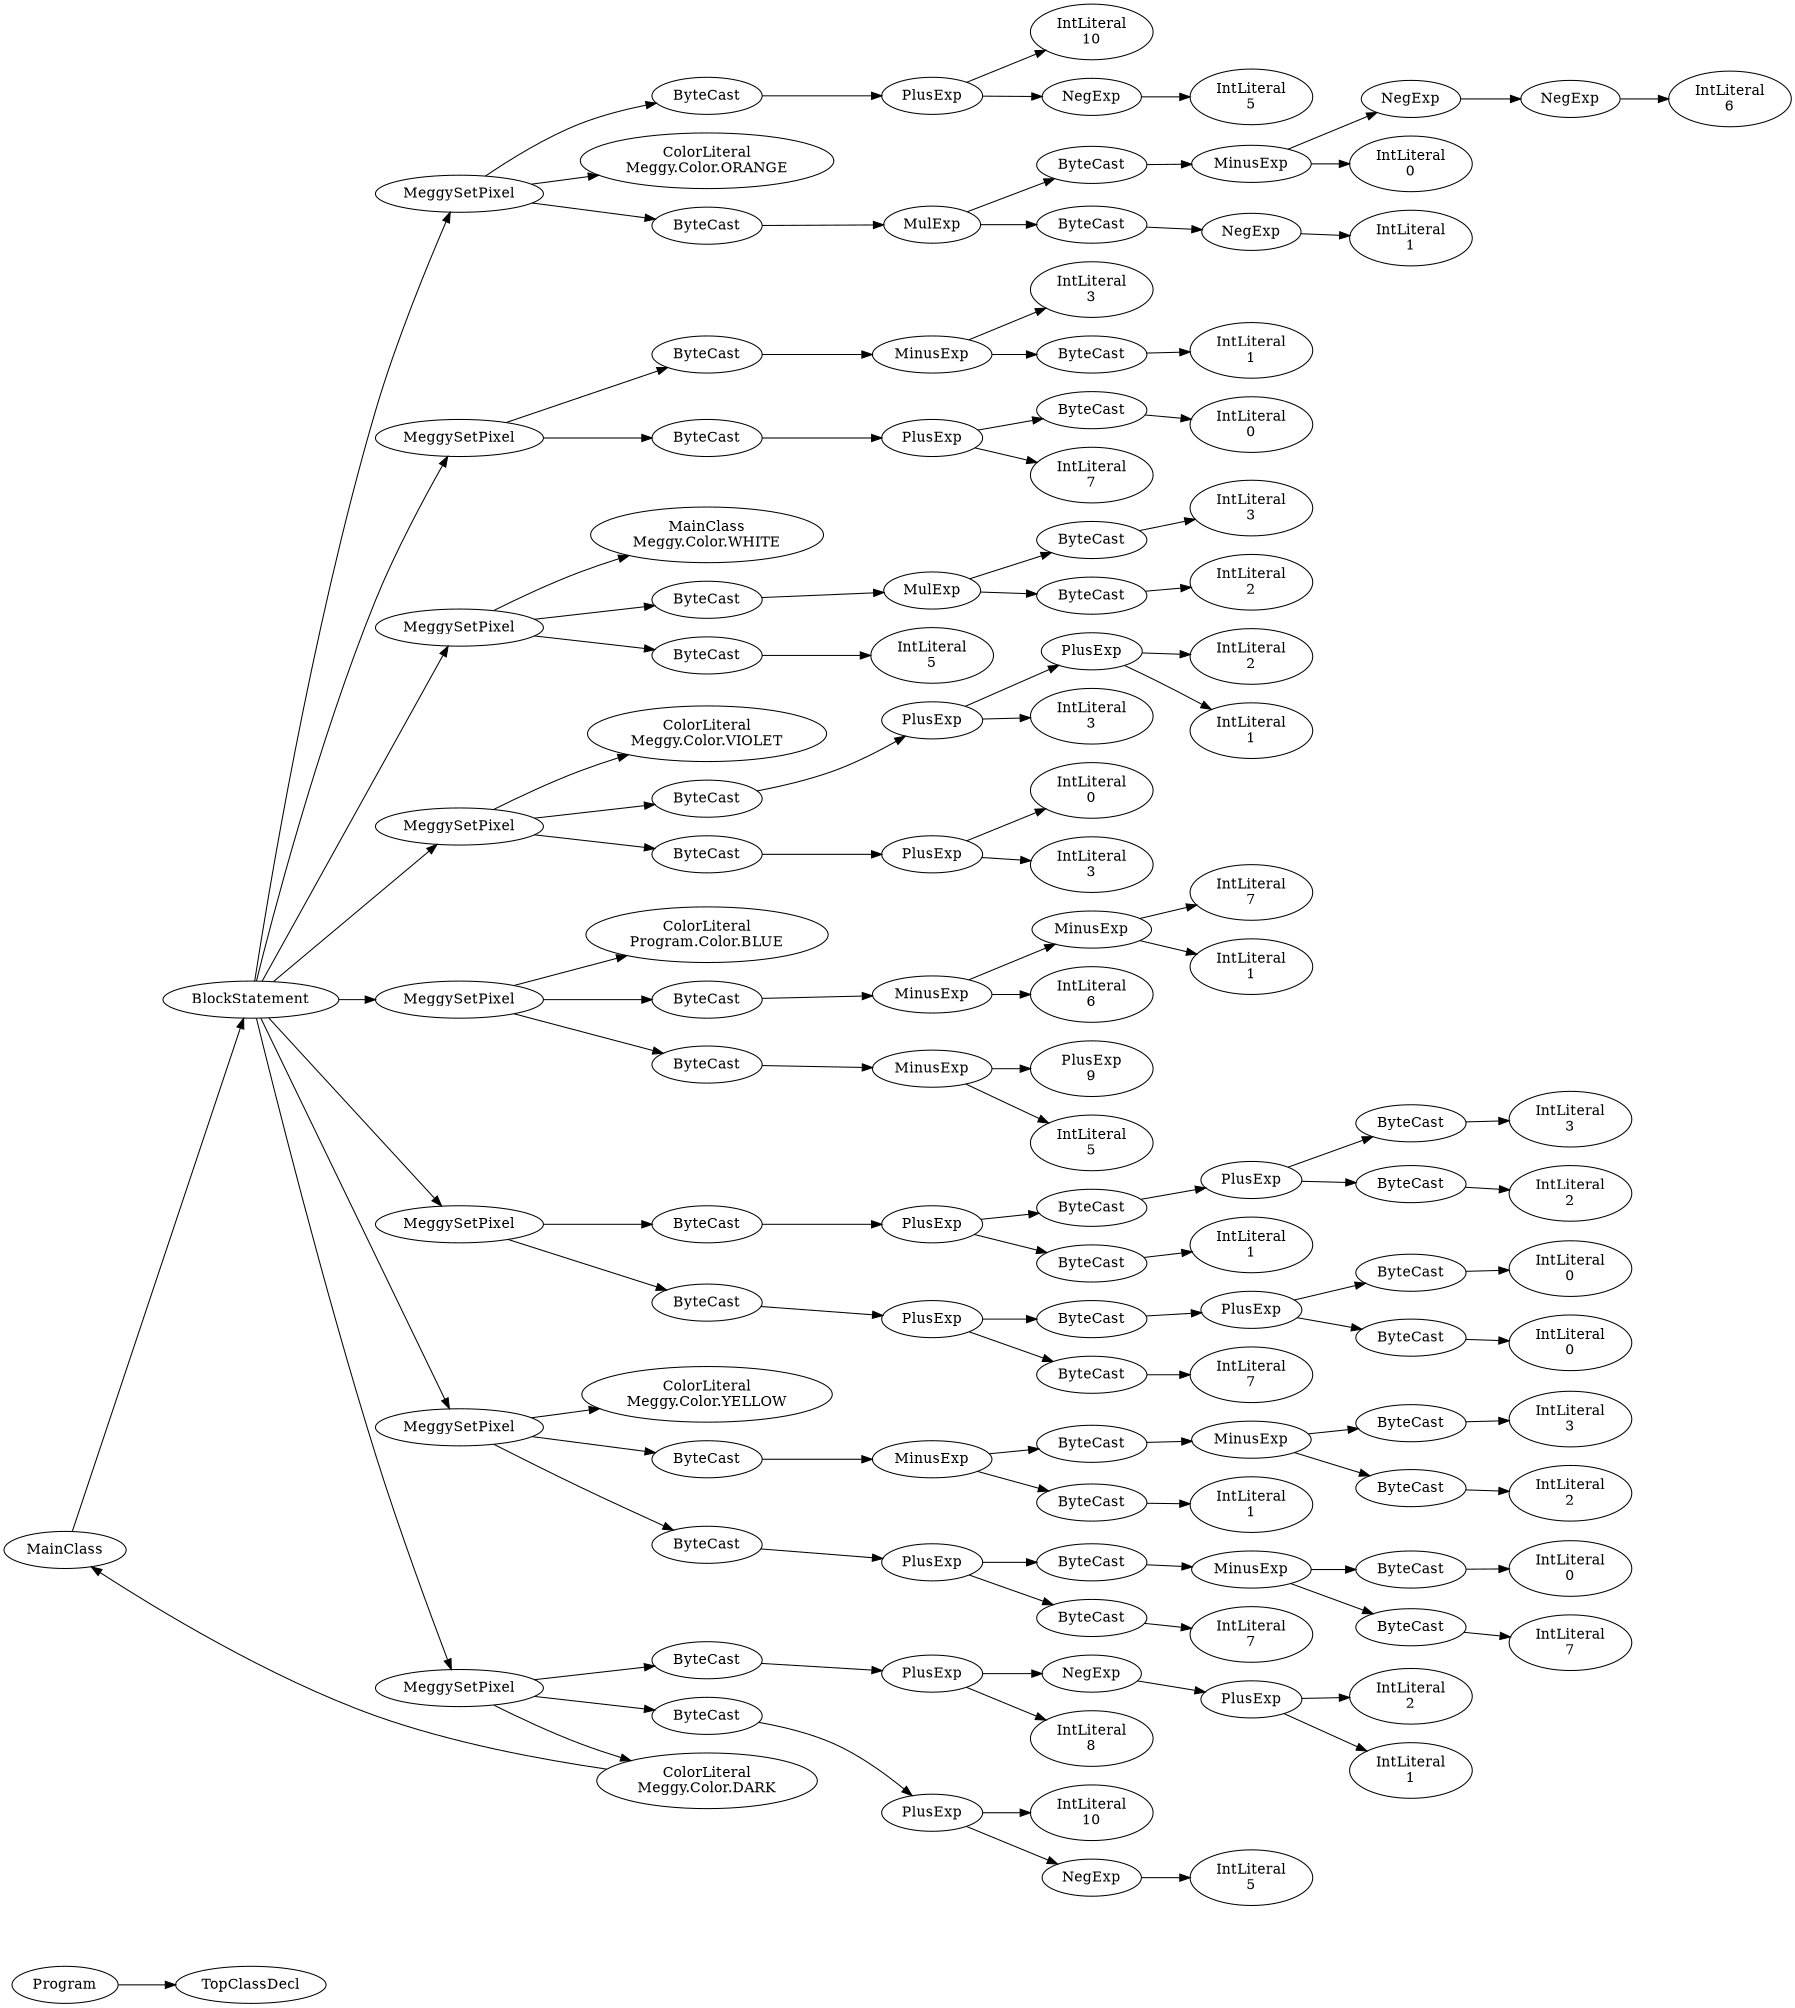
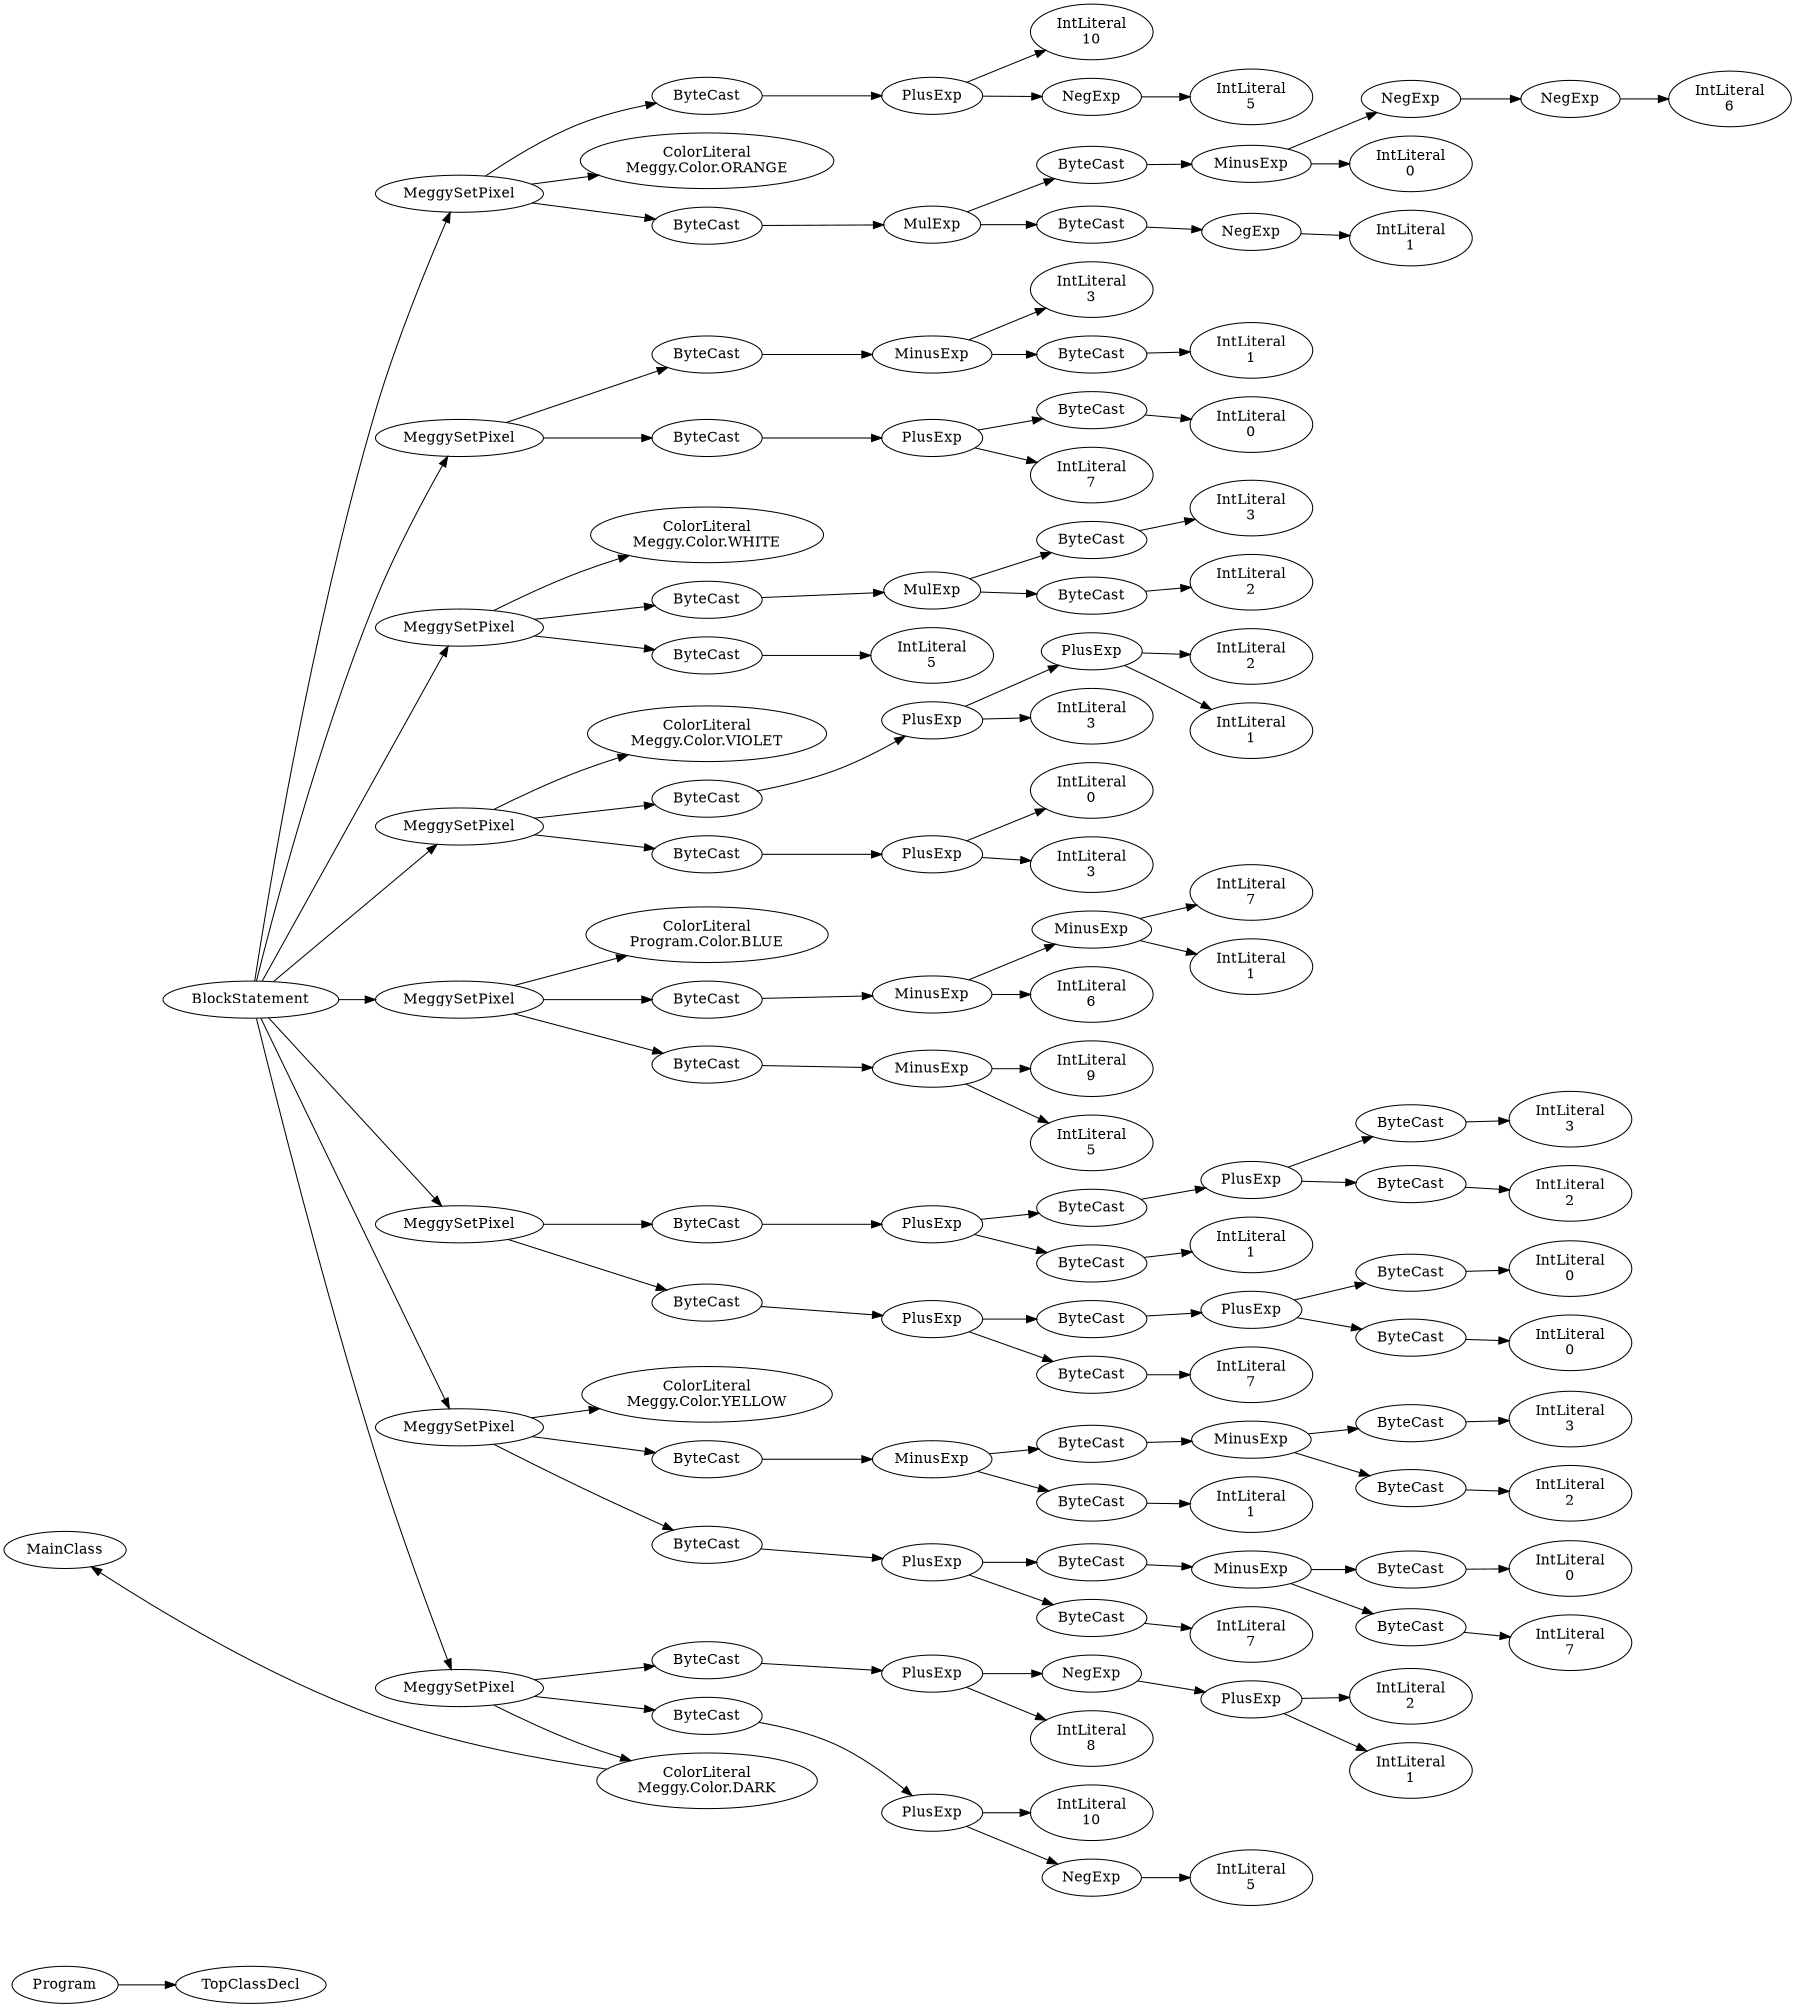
  digraph {
    rankdir=LR
    n1 [label=Program]
    n2 [label=TopClassDecl]
    n3 [label=MainClass]
    n4 [label=BlockStatement]
    n5 [label=MeggySetPixel]
    n6 [label=MeggySetPixel]
    n7 [label=MeggySetPixel]
    n8 [label=MeggySetPixel]
    n9 [label=MeggySetPixel]
    n10 [label=MeggySetPixel]
    n11 [label=MeggySetPixel]
    n12 [label=MeggySetPixel]
    n13 [label=ByteCast]
    n14 [label=ByteCast]
    n15 [label="ColorLiteral\nMeggy.Color.VIOLET"]
    n16 [label=ByteCast]
    n17 [label=ByteCast]
    n18 [label="ColorLiteral\nProgram.Color.BLUE"]
    n19 [label=ByteCast]
    n20 [label=ByteCast]
    n21 [label=ByteCast]
    n22 [label=ByteCast]
    n23 [label="ColorLiteral\nMeggy.Color.YELLOW"]
    n24 [label=ByteCast]
    n25 [label=ByteCast]
    n26 [label="ColorLiteral\nMeggy.Color.DARK"]
    n27 [label=ByteCast]
    n28 [label=ByteCast]
    n29 [label="ColorLiteral\nMeggy.Color.ORANGE"]
    n30 [label=ByteCast]
    n31 [label=ByteCast]
    n32 [label=ByteCast]
    n33 [label=ByteCast]
-   n34 [label="MainClass\nMeggy.Color.WHITE"]
+   n34 [label="ColorLiteral\nMeggy.Color.WHITE"]
    n35 [label=PlusExp]
    n36 [label=PlusExp]
    n37 [label=PlusExp]
    n38 [label="IntLiteral\n3"]
    n39 [label="IntLiteral\n2"]
    n40 [label="IntLiteral\n1"]
    n41 [label="IntLiteral\n0"]
    n42 [label="IntLiteral\n3"]
    n43 [label=MinusExp]
    n44 [label=MinusExp]
    n45 [label=MinusExp]
    n46 [label="IntLiteral\n6"]
    n47 [label="IntLiteral\n7"]
    n48 [label="IntLiteral\n1"]
-   n49 [label="PlusExp\n9"]
+   n49 [label="IntLiteral\n9"]
    n50 [label="IntLiteral\n5"]
    n51 [label=PlusExp]
    n52 [label=PlusExp]
    n53 [label=ByteCast]
    n54 [label=ByteCast]
    n55 [label=PlusExp]
    n56 [label="IntLiteral\n1"]
    n57 [label=ByteCast]
    n58 [label=ByteCast]
    n59 [label="IntLiteral\n3"]
    n60 [label="IntLiteral\n2"]
    n61 [label=ByteCast]
    n62 [label=ByteCast]
    n63 [label=PlusExp]
    n64 [label="IntLiteral\n7"]
    n65 [label=ByteCast]
    n66 [label=ByteCast]
    n67 [label="IntLiteral\n0"]
    n68 [label="IntLiteral\n0"]
    n69 [label=MinusExp]
    n70 [label=PlusExp]
    n71 [label=ByteCast]
    n72 [label=ByteCast]
    n73 [label=MinusExp]
    n74 [label="IntLiteral\n1"]
    n75 [label=ByteCast]
    n76 [label=ByteCast]
    n77 [label="IntLiteral\n3"]
    n78 [label="IntLiteral\n2"]
    n79 [label=ByteCast]
    n80 [label=ByteCast]
    n81 [label=MinusExp]
    n82 [label="IntLiteral\n7"]
    n83 [label=ByteCast]
    n84 [label=ByteCast]
    n85 [label="IntLiteral\n0"]
    n86 [label="IntLiteral\n7"]
    n87 [label=PlusExp]
    n88 [label=PlusExp]
    n89 [label=NegExp]
    n90 [label="IntLiteral\n8"]
    n91 [label=PlusExp]
    n92 [label="IntLiteral\n2"]
    n93 [label="IntLiteral\n1"]
    n94 [label="IntLiteral\n10"]
    n95 [label=NegExp]
    n96 [label="IntLiteral\n5"]
    n97 [label=MulExp]
    n98 [label=PlusExp]
    n99 [label=ByteCast]
    n100 [label=ByteCast]
    n101 [label=MinusExp]
    n102 [label=NegExp]
    n103 [label="IntLiteral\n0"]
    n104 [label=NegExp]
    n105 [label=NegExp]
    n106 [label="IntLiteral\n6"]
    n107 [label="IntLiteral\n1"]
    n108 [label="IntLiteral\n10"]
    n109 [label=NegExp]
    n110 [label="IntLiteral\n5"]
    n111 [label=MinusExp]
    n112 [label=PlusExp]
    n113 [label="IntLiteral\n3"]
    n114 [label=ByteCast]
    n115 [label="IntLiteral\n1"]
    n116 [label=ByteCast]
    n117 [label="IntLiteral\n7"]
    n118 [label="IntLiteral\n0"]
    n119 [label=MulExp]
    n120 [label="IntLiteral\n5"]
    n121 [label=ByteCast]
    n122 [label=ByteCast]
    n123 [label="IntLiteral\n3"]
    n124 [label="IntLiteral\n2"]
    n1 -> n2
-   n3 -> n4
    n4 -> n5
    n4 -> n6
    n4 -> n7
    n4 -> n8
    n4 -> n9
    n4 -> n10
    n4 -> n11
    n4 -> n12
    n5 -> n13
    n5 -> n14
    n5 -> n15
    n6 -> n16
    n6 -> n17
    n6 -> n18
    n7 -> n19
    n7 -> n20
    n8 -> n21
    n8 -> n22
    n8 -> n23
    n9 -> n24
    n9 -> n25
    n9 -> n26
    n10 -> n27
    n10 -> n28
    n10 -> n29
    n11 -> n30
    n11 -> n31
    n12 -> n32
    n12 -> n33
    n12 -> n34
    n13 -> n35
    n14 -> n36
    n16 -> n43
    n17 -> n44
    n19 -> n51
    n20 -> n52
    n21 -> n69
    n22 -> n70
    n24 -> n87
    n25 -> n88
    n26 -> n3
    n27 -> n97
    n28 -> n98
    n30 -> n111
    n31 -> n112
    n32 -> n119
    n33 -> n120
    n35 -> n37
    n35 -> n38
    n36 -> n41
    n36 -> n42
    n37 -> n39
    n37 -> n40
    n43 -> n45
    n43 -> n46
    n44 -> n49
    n44 -> n50
    n45 -> n47
    n45 -> n48
    n51 -> n53
    n51 -> n54
    n52 -> n61
    n52 -> n62
    n53 -> n55
    n54 -> n56
    n55 -> n57
    n55 -> n58
    n57 -> n59
    n58 -> n60
    n61 -> n63
    n62 -> n64
    n63 -> n65
    n63 -> n66
    n65 -> n67
    n66 -> n68
    n69 -> n71
    n69 -> n72
    n70 -> n79
    n70 -> n80
    n71 -> n73
    n72 -> n74
    n73 -> n75
    n73 -> n76
    n75 -> n77
    n76 -> n78
    n79 -> n81
    n80 -> n82
    n81 -> n83
    n81 -> n84
    n83 -> n85
    n84 -> n86
    n87 -> n89
    n87 -> n90
    n88 -> n94
    n88 -> n95
    n89 -> n91
    n91 -> n92
    n91 -> n93
    n95 -> n96
    n97 -> n99
    n97 -> n100
    n98 -> n108
    n98 -> n109
    n99 -> n101
    n100 -> n102
    n101 -> n103
    n101 -> n104
    n102 -> n107
    n104 -> n105
    n105 -> n106
    n109 -> n110
    n111 -> n113
    n111 -> n114
    n112 -> n116
    n112 -> n117
    n114 -> n115
    n116 -> n118
    n119 -> n121
    n119 -> n122
    n121 -> n123
    n122 -> n124
  }
